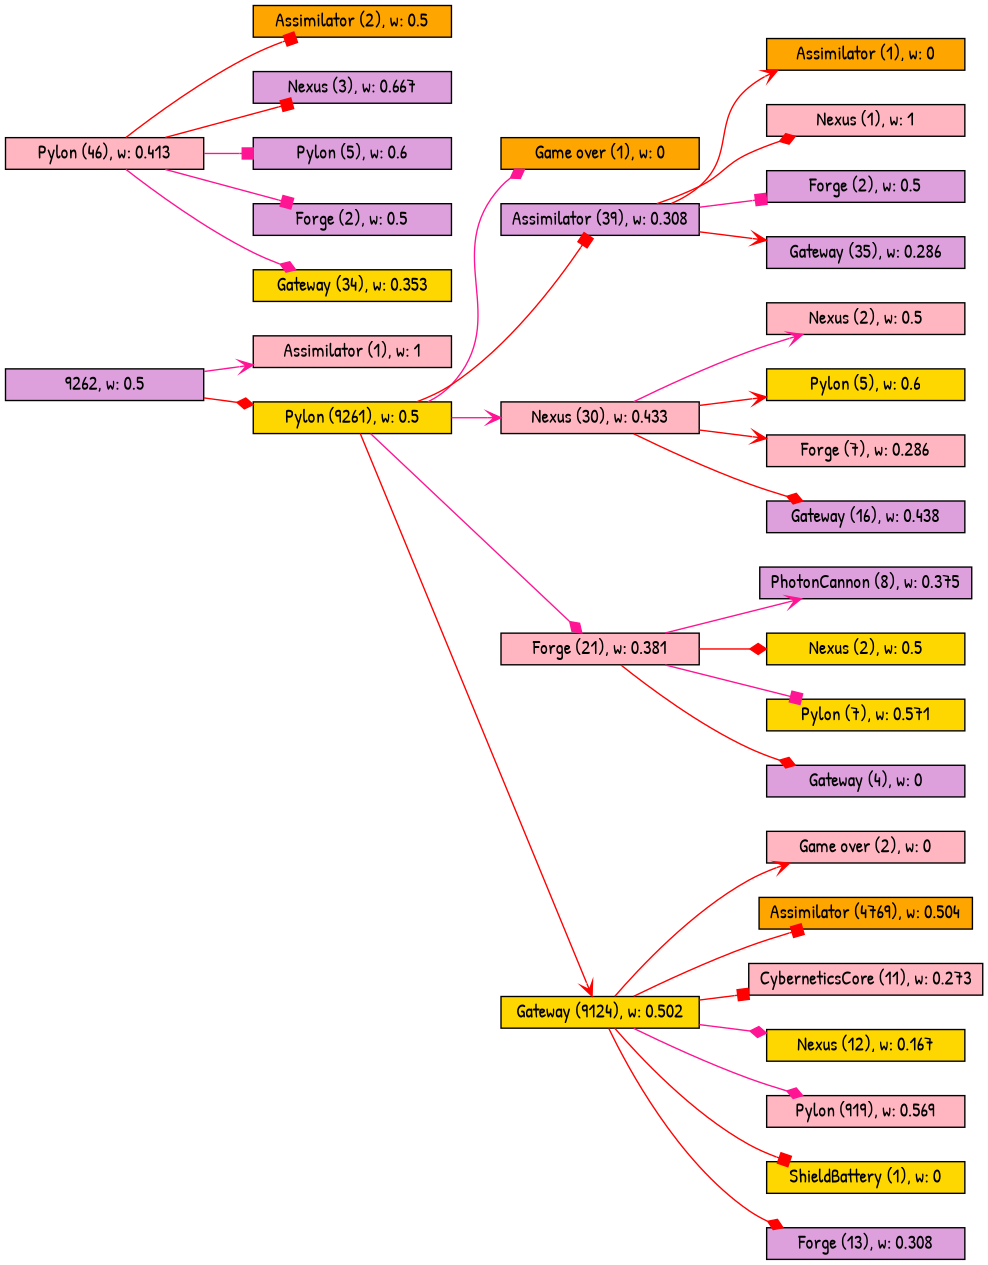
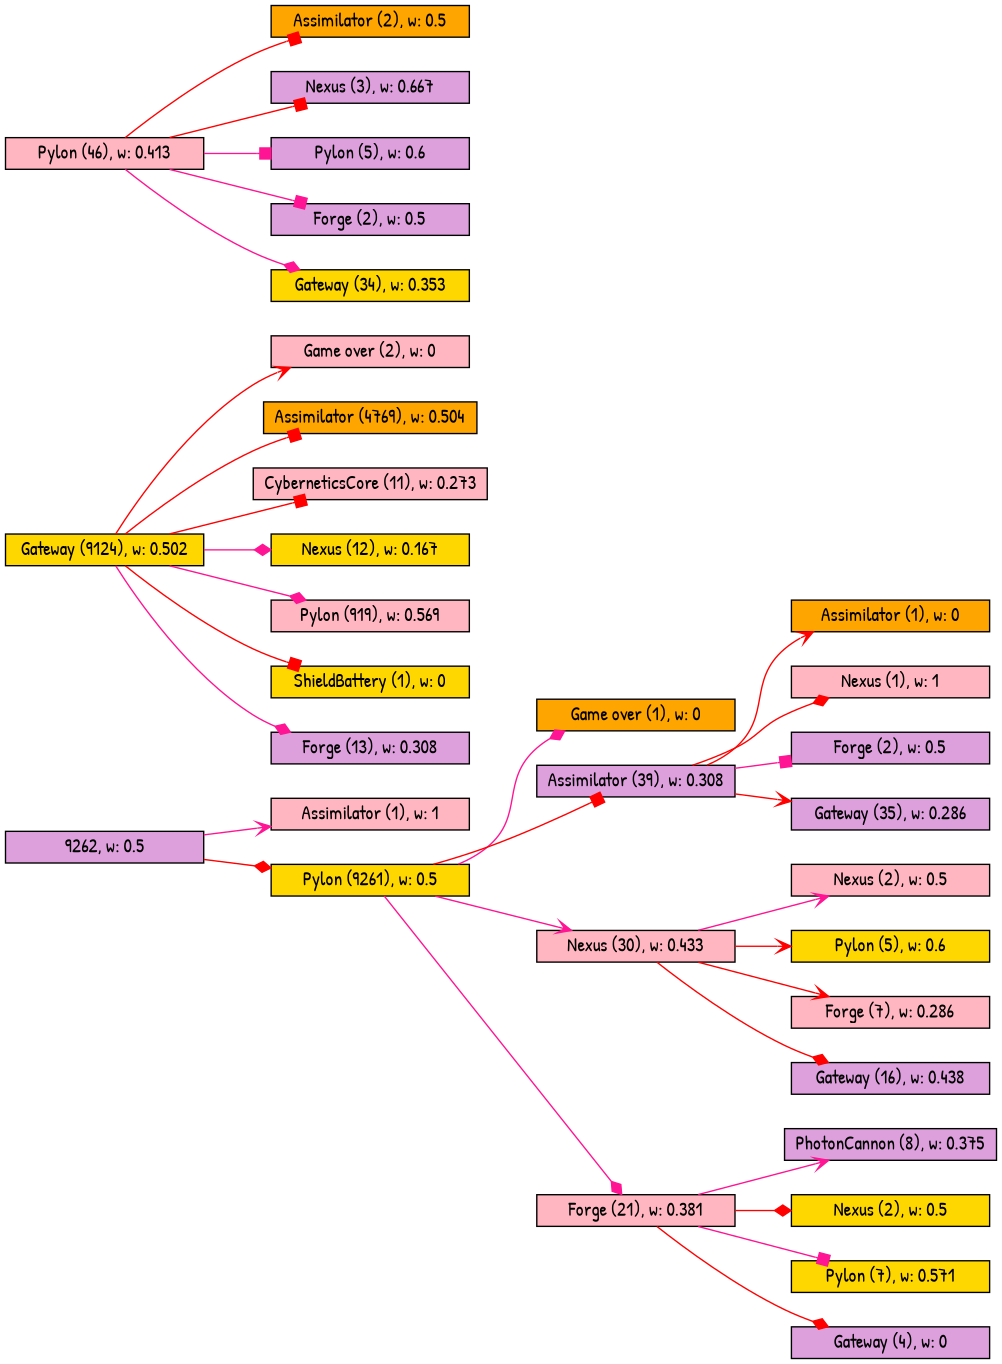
  digraph {
    fixedsize=true
    fontname="Patrick Hand"
    nodesep=0.35
    rankdir=LR
    node [concentrate=true fillcolor=plum fontname="Patrick Hand" shape=box style=filled stype="rounded,filled"]
    edge [arrowhead=diamond color=red fontname="Patrick Hand"]
    n1 [height=0 label="9262, w: 0.5" width=2]
    n2 [fillcolor=lightpink height=0 label="Assimilator (1), w: 1" width=2]
    n3 [fillcolor=gold height=0 label="Pylon (9261), w: 0.5" width=2]
    n4 [fillcolor=orange height=0 label="Game over (1), w: 0" width=2]
    n5 [height=0 label="Assimilator (39), w: 0.308" width=2]
    n6 [fillcolor=lightpink height=0 label="Nexus (30), w: 0.433" width=2]
    n7 [fillcolor=lightpink height=0 label="Forge (21), w: 0.381" width=2]
    n8 [fillcolor=gold height=0 label="Gateway (9124), w: 0.502" width=2]
    n9 [fillcolor=orange height=0 label="Assimilator (1), w: 0" width=2]
    n10 [fillcolor=lightpink height=0 label="Nexus (1), w: 1" width=2]
    n11 [height=0 label="Forge (2), w: 0.5" width=2]
    n12 [height=0 label="Gateway (35), w: 0.286" width=2]
    n13 [fillcolor=lightpink height=0 label="Nexus (2), w: 0.5" width=2]
    n14 [fillcolor=gold height=0 label="Pylon (5), w: 0.6" width=2]
    n15 [fillcolor=lightpink height=0 label="Forge (7), w: 0.286" width=2]
    n16 [height=0 label="Gateway (16), w: 0.438" width=2]
    n17 [fillcolor=lightpink height=0 label="Pylon (46), w: 0.413" width=2]
    n18 [fillcolor=orange height=0 label="Assimilator (2), w: 0.5" width=2]
    n19 [height=0 label="Nexus (3), w: 0.667" width=2]
    n20 [height=0 label="Pylon (5), w: 0.6" width=2]
    n21 [height=0 label="Forge (2), w: 0.5" width=2]
    n22 [fillcolor=gold height=0 label="Gateway (34), w: 0.353" width=2]
    n23 [height=0 label="PhotonCannon (8), w: 0.375" width=2]
    n24 [fillcolor=gold height=0 label="Nexus (2), w: 0.5" width=2]
    n25 [fillcolor=gold height=0 label="Pylon (7), w: 0.571" width=2]
    n26 [height=0 label="Gateway (4), w: 0" width=2]
    n27 [fillcolor=lightpink height=0 label="Game over (2), w: 0" width=2]
    n28 [fillcolor=orange height=0 label="Assimilator (4769), w: 0.504" width=2]
    n29 [fillcolor=lightpink height=0 label="CyberneticsCore (11), w: 0.273" width=2]
    n30 [fillcolor=gold height=0 label="Nexus (12), w: 0.167" width=2]
    n31 [fillcolor=lightpink height=0 label="Pylon (919), w: 0.569" width=2]
    n32 [fillcolor=gold height=0 label="ShieldBattery (1), w: 0" width=2]
    n33 [height=0 label="Forge (13), w: 0.308" width=2]
    n1 -> n2 [arrowhead=vee color=deeppink]
    n1 -> n3
    n3 -> n4 [color=deeppink]
    n3 -> n5 [arrowhead=box]
    n3 -> n6 [arrowhead=vee color=deeppink]
    n3 -> n7 [color=deeppink]
-   n3 -> n8 [arrowhead=vee]
    n5 -> n9 [arrowhead=vee]
    n5 -> n10
    n5 -> n11 [arrowhead=box color=deeppink]
    n5 -> n12 [arrowhead=vee]
    n6 -> n13 [arrowhead=vee color=deeppink]
    n6 -> n14 [arrowhead=vee]
    n6 -> n15 [arrowhead=vee]
    n6 -> n16
    n7 -> n23 [arrowhead=vee color=deeppink]
    n7 -> n24
    n7 -> n25 [arrowhead=box color=deeppink]
    n7 -> n26
    n8 -> n27 [arrowhead=vee]
    n8 -> n28 [arrowhead=box]
    n8 -> n29 [arrowhead=box]
    n8 -> n30 [color=deeppink]
    n8 -> n31 [color=deeppink]
    n8 -> n32 [arrowhead=box]
-   n8 -> n33
+   n8 -> n33 [color=deeppink]
    n17 -> n18 [arrowhead=box]
    n17 -> n19 [arrowhead=box]
    n17 -> n20 [arrowhead=box color=deeppink]
    n17 -> n21 [arrowhead=box color=deeppink]
    n17 -> n22 [color=deeppink]
  }
